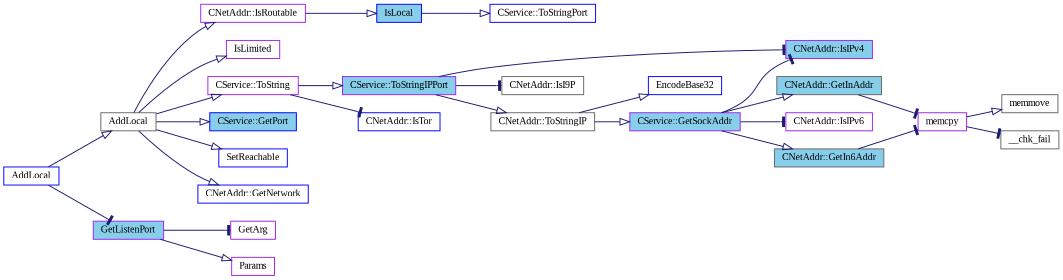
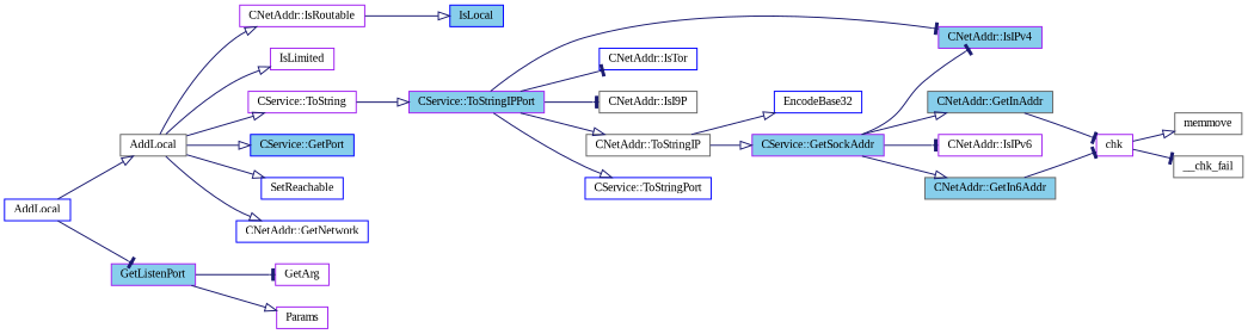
  digraph {
    fontname="Liberation Serif"
    rankdir=LR
    node [color=purple fillcolor=white fontname="Liberation Serif" fontsize=10 shape=record style=filled]
    edge [arrowhead=onormal color=midnightblue fontname="Liberation Serif" fontsize=10 labelfontname=Helvetica labelfontsize=10 style=solid]
    n1 [color=blue fontcolor=black height=0.2 label=AddLocal width=0.4]
    n2 [color=gray40 height=0.2 label=AddLocal width=0.4]
    n3 [fillcolor=skyblue height=0.2 label=GetListenPort width=0.4]
    n4 [height=0.2 label="CNetAddr::IsRoutable" width=0.4]
    n5 [height=0.2 label=IsLimited width=0.4]
    n6 [height=0.2 label="CService::ToString" width=0.4]
    n7 [color=blue fillcolor=skyblue height=0.2 label="CService::GetPort" width=0.4]
    n8 [color=blue height=0.2 label=SetReachable width=0.4]
    n9 [color=blue height=0.2 label="CNetAddr::GetNetwork" width=0.4]
    n10 [height=0.2 label=GetArg width=0.4]
    n11 [height=0.2 label=Params width=0.4]
    n12 [color=blue fillcolor=skyblue height=0.2 label=IsLocal width=0.4]
    n13 [fillcolor=skyblue height=0.2 label="CService::ToStringIPPort" width=0.4]
    n14 [fillcolor=skyblue height=0.2 label="CNetAddr::IsIPv4" width=0.4]
    n15 [color=blue height=0.2 label="CNetAddr::IsTor" width=0.4]
    n16 [color=gray40 height=0.2 label="CNetAddr::IsI9P" width=0.4]
    n17 [color=gray40 height=0.2 label="CNetAddr::ToStringIP" width=0.4]
    n18 [color=blue height=0.2 label="CService::ToStringPort" width=0.4]
    n19 [color=blue height=0.2 label=EncodeBase32 width=0.4]
    n20 [fillcolor=skyblue height=0.2 label="CService::GetSockAddr" width=0.4]
    n21 [color=gray40 fillcolor=skyblue height=0.2 label="CNetAddr::GetInAddr" width=0.4]
    n22 [height=0.2 label="CNetAddr::IsIPv6" width=0.4]
    n23 [color=gray40 fillcolor=skyblue height=0.2 label="CNetAddr::GetIn6Addr" width=0.4]
-   n24 [height=0.2 label=memcpy width=0.4]
+   n24 [height=0.2 label=chk width=0.4]
    n25 [color=gray40 height=0.2 label=memmove width=0.4]
    n26 [color=gray40 height=0.2 label=__chk_fail width=0.4]
    n1 -> n2
    n1 -> n3 [arrowhead=tee]
    n2 -> n4
    n2 -> n5
    n2 -> n6
    n2 -> n7
    n2 -> n8
    n2 -> n9
    n3 -> n10 [arrowhead=tee]
    n3 -> n11
    n4 -> n12
    n6 -> n13
    n13 -> n14 [arrowhead=tee]
-   n6 -> n15 [arrowhead=tee]
+   n13 -> n15 [arrowhead=tee]
    n13 -> n16 [arrowhead=tee]
    n13 -> n17
-   n12 -> n18
+   n13 -> n18
    n17 -> n19
    n17 -> n20
    n20 -> n14 [arrowhead=tee]
    n20 -> n21
    n20 -> n22 [arrowhead=tee]
    n20 -> n23
    n21 -> n24 [arrowhead=tee]
    n23 -> n24 [arrowhead=tee]
    n24 -> n25
    n24 -> n26 [arrowhead=tee]
  }
